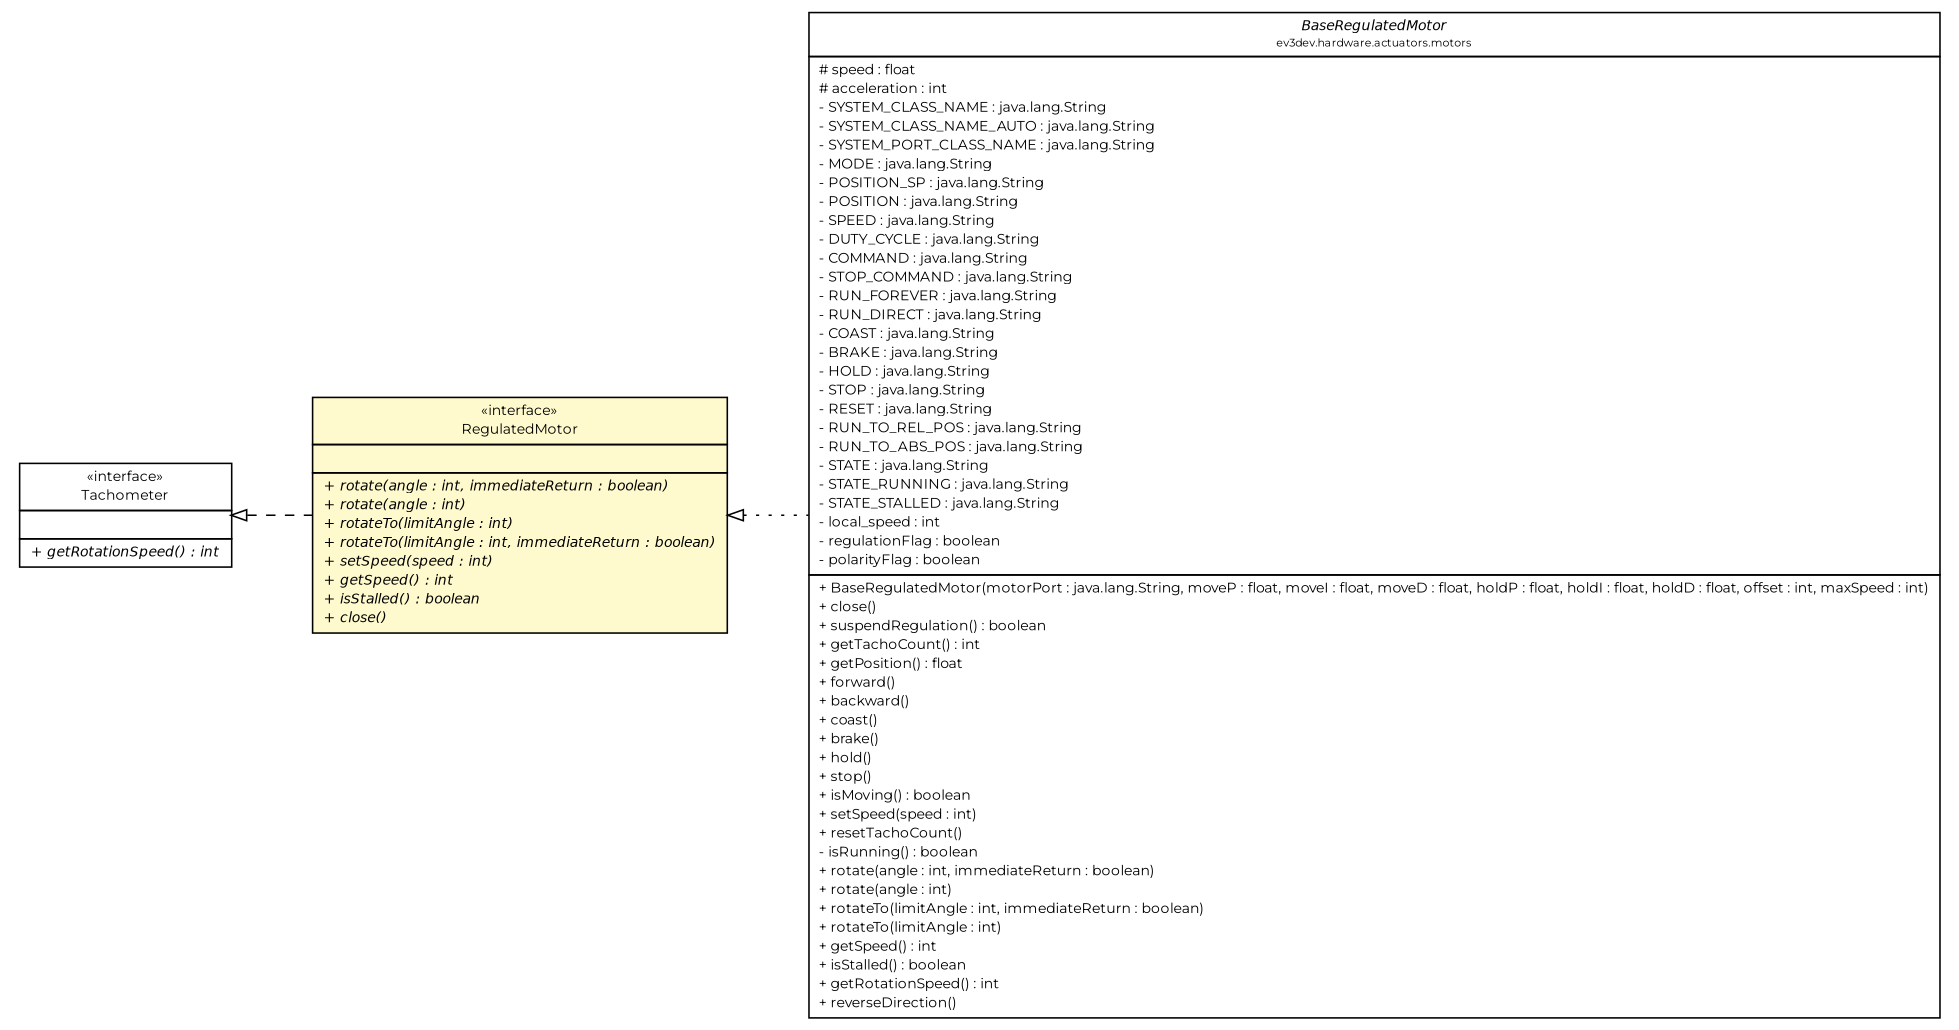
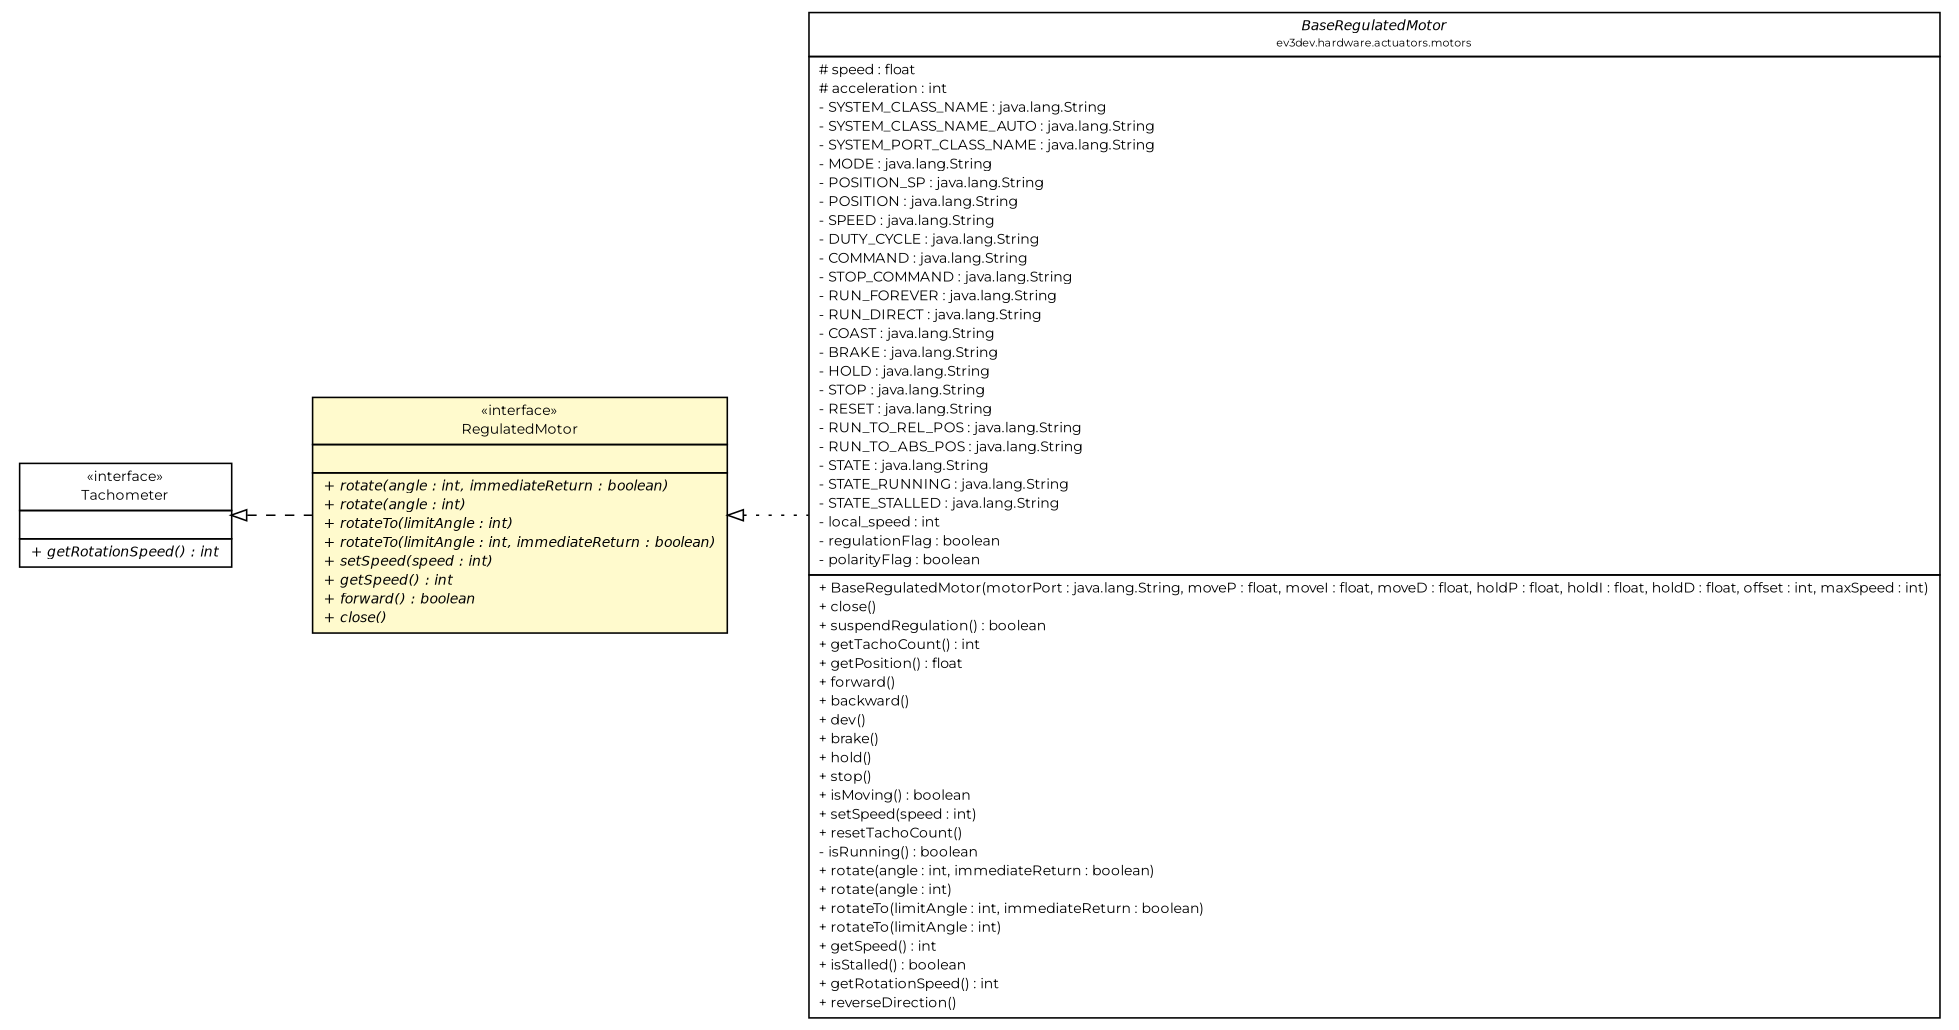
  digraph {
    fontname=Montserrat
    nodesep=0.25
    rankdir=LR
    ranksep=0.5
    node [fontcolor=black fontname=Montserrat fontsize=9.0 shape=plaintext]
    edge [arrowtail=empty dir=back fontname=Montserrat fontsize=10 headport=p labelfontname=Helvetica labelfontsize=10 tailport=p]
-   n1 [label=<<table title="ev3dev.hardware.actuators.motors.BaseRegulatedMotor" border="0" cellborder="1" cellspacing="0" cellpadding="2" port="p" href="../../ev3dev/hardware/actuators/motors/BaseRegulatedMotor.html"> 		<tr><td><table border="0" cellspacing="0" cellpadding="1"> <tr><td align="center" balign="center"><font face="Helvetica-Oblique"> BaseRegulatedMotor </font></td></tr> <tr><td align="center" balign="center"><font point-size="7.0"> ev3dev.hardware.actuators.motors </font></td></tr> 		</table></td></tr> 		<tr><td><table border="0" cellspacing="0" cellpadding="1"> <tr><td align="left" balign="left"> # speed : float </td></tr> <tr><td align="left" balign="left"> # acceleration : int </td></tr> <tr><td align="left" balign="left"> - SYSTEM_CLASS_NAME : java.lang.String </td></tr> <tr><td align="left" balign="left"> - SYSTEM_CLASS_NAME_AUTO : java.lang.String </td></tr> <tr><td align="left" balign="left"> - SYSTEM_PORT_CLASS_NAME : java.lang.String </td></tr> <tr><td align="left" balign="left"> - MODE : java.lang.String </td></tr> <tr><td align="left" balign="left"> - POSITION_SP : java.lang.String </td></tr> <tr><td align="left" balign="left"> - POSITION : java.lang.String </td></tr> <tr><td align="left" balign="left"> - SPEED : java.lang.String </td></tr> <tr><td align="left" balign="left"> - DUTY_CYCLE : java.lang.String </td></tr> <tr><td align="left" balign="left"> - COMMAND : java.lang.String </td></tr> <tr><td align="left" balign="left"> - STOP_COMMAND : java.lang.String </td></tr> <tr><td align="left" balign="left"> - RUN_FOREVER : java.lang.String </td></tr> <tr><td align="left" balign="left"> - RUN_DIRECT : java.lang.String </td></tr> <tr><td align="left" balign="left"> - COAST : java.lang.String </td></tr> <tr><td align="left" balign="left"> - BRAKE : java.lang.String </td></tr> <tr><td align="left" balign="left"> - HOLD : java.lang.String </td></tr> <tr><td align="left" balign="left"> - STOP : java.lang.String </td></tr> <tr><td align="left" balign="left"> - RESET : java.lang.String </td></tr> <tr><td align="left" balign="left"> - RUN_TO_REL_POS : java.lang.String </td></tr> <tr><td align="left" balign="left"> - RUN_TO_ABS_POS : java.lang.String </td></tr> <tr><td align="left" balign="left"> - STATE : java.lang.String </td></tr> <tr><td align="left" balign="left"> - STATE_RUNNING : java.lang.String </td></tr> <tr><td align="left" balign="left"> - STATE_STALLED : java.lang.String </td></tr> <tr><td align="left" balign="left"> - local_speed : int </td></tr> <tr><td align="left" balign="left"> - regulationFlag : boolean </td></tr> <tr><td align="left" balign="left"> - polarityFlag : boolean </td></tr> 		</table></td></tr> 		<tr><td><table border="0" cellspacing="0" cellpadding="1"> <tr><td align="left" balign="left"> + BaseRegulatedMotor(motorPort : java.lang.String, moveP : float, moveI : float, moveD : float, holdP : float, holdI : float, holdD : float, offset : int, maxSpeed : int) </td></tr> <tr><td align="left" balign="left"> + close() </td></tr> <tr><td align="left" balign="left"> + suspendRegulation() : boolean </td></tr> <tr><td align="left" balign="left"> + getTachoCount() : int </td></tr> <tr><td align="left" balign="left"> + getPosition() : float </td></tr> <tr><td align="left" balign="left"> + forward() </td></tr> <tr><td align="left" balign="left"> + backward() </td></tr> <tr><td align="left" balign="left"> + coast() </td></tr> <tr><td align="left" balign="left"> + brake() </td></tr> <tr><td align="left" balign="left"> + hold() </td></tr> <tr><td align="left" balign="left"> + stop() </td></tr> <tr><td align="left" balign="left"> + isMoving() : boolean </td></tr> <tr><td align="left" balign="left"> + setSpeed(speed : int) </td></tr> <tr><td align="left" balign="left"> + resetTachoCount() </td></tr> <tr><td align="left" balign="left"> - isRunning() : boolean </td></tr> <tr><td align="left" balign="left"> + rotate(angle : int, immediateReturn : boolean) </td></tr> <tr><td align="left" balign="left"> + rotate(angle : int) </td></tr> <tr><td align="left" balign="left"> + rotateTo(limitAngle : int, immediateReturn : boolean) </td></tr> <tr><td align="left" balign="left"> + rotateTo(limitAngle : int) </td></tr> <tr><td align="left" balign="left"> + getSpeed() : int </td></tr> <tr><td align="left" balign="left"> + isStalled() : boolean </td></tr> <tr><td align="left" balign="left"> + getRotationSpeed() : int </td></tr> <tr><td align="left" balign="left"> + reverseDirection() </td></tr> 		</table></td></tr> 		</table>>]
-   n2 [label=<<table title="lejos.robotics.RegulatedMotor" border="0" cellborder="1" cellspacing="0" cellpadding="2" port="p" bgcolor="lemonChiffon" href="./RegulatedMotor.html"> 		<tr><td><table border="0" cellspacing="0" cellpadding="1"> <tr><td align="center" balign="center"> &#171;interface&#187; </td></tr> <tr><td align="center" balign="center"> RegulatedMotor </td></tr> 		</table></td></tr> 		<tr><td><table border="0" cellspacing="0" cellpadding="1"> <tr><td align="left" balign="left">  </td></tr> 		</table></td></tr> 		<tr><td><table border="0" cellspacing="0" cellpadding="1"> <tr><td align="left" balign="left"><font face="Helvetica-Oblique" point-size="9.0"> + rotate(angle : int, immediateReturn : boolean) </font></td></tr> <tr><td align="left" balign="left"><font face="Helvetica-Oblique" point-size="9.0"> + rotate(angle : int) </font></td></tr> <tr><td align="left" balign="left"><font face="Helvetica-Oblique" point-size="9.0"> + rotateTo(limitAngle : int) </font></td></tr> <tr><td align="left" balign="left"><font face="Helvetica-Oblique" point-size="9.0"> + rotateTo(limitAngle : int, immediateReturn : boolean) </font></td></tr> <tr><td align="left" balign="left"><font face="Helvetica-Oblique" point-size="9.0"> + setSpeed(speed : int) </font></td></tr> <tr><td align="left" balign="left"><font face="Helvetica-Oblique" point-size="9.0"> + getSpeed() : int </font></td></tr> <tr><td align="left" balign="left"><font face="Helvetica-Oblique" point-size="9.0"> + isStalled() : boolean </font></td></tr> <tr><td align="left" balign="left"><font face="Helvetica-Oblique" point-size="9.0"> + close() </font></td></tr> 		</table></td></tr> 		</table>>]
+   n1 [label=<<table title="ev3dev.hardware.actuators.motors.BaseRegulatedMotor" border="0" cellborder="1" cellspacing="0" cellpadding="2" port="p" href="../../ev3dev/hardware/actuators/motors/BaseRegulatedMotor.html"> 		<tr><td><table border="0" cellspacing="0" cellpadding="1"> <tr><td align="center" balign="center"><font face="Helvetica-Oblique"> BaseRegulatedMotor </font></td></tr> <tr><td align="center" balign="center"><font point-size="7.0"> ev3dev.hardware.actuators.motors </font></td></tr> 		</table></td></tr> 		<tr><td><table border="0" cellspacing="0" cellpadding="1"> <tr><td align="left" balign="left"> # speed : float </td></tr> <tr><td align="left" balign="left"> # acceleration : int </td></tr> <tr><td align="left" balign="left"> - SYSTEM_CLASS_NAME : java.lang.String </td></tr> <tr><td align="left" balign="left"> - SYSTEM_CLASS_NAME_AUTO : java.lang.String </td></tr> <tr><td align="left" balign="left"> - SYSTEM_PORT_CLASS_NAME : java.lang.String </td></tr> <tr><td align="left" balign="left"> - MODE : java.lang.String </td></tr> <tr><td align="left" balign="left"> - POSITION_SP : java.lang.String </td></tr> <tr><td align="left" balign="left"> - POSITION : java.lang.String </td></tr> <tr><td align="left" balign="left"> - SPEED : java.lang.String </td></tr> <tr><td align="left" balign="left"> - DUTY_CYCLE : java.lang.String </td></tr> <tr><td align="left" balign="left"> - COMMAND : java.lang.String </td></tr> <tr><td align="left" balign="left"> - STOP_COMMAND : java.lang.String </td></tr> <tr><td align="left" balign="left"> - RUN_FOREVER : java.lang.String </td></tr> <tr><td align="left" balign="left"> - RUN_DIRECT : java.lang.String </td></tr> <tr><td align="left" balign="left"> - COAST : java.lang.String </td></tr> <tr><td align="left" balign="left"> - BRAKE : java.lang.String </td></tr> <tr><td align="left" balign="left"> - HOLD : java.lang.String </td></tr> <tr><td align="left" balign="left"> - STOP : java.lang.String </td></tr> <tr><td align="left" balign="left"> - RESET : java.lang.String </td></tr> <tr><td align="left" balign="left"> - RUN_TO_REL_POS : java.lang.String </td></tr> <tr><td align="left" balign="left"> - RUN_TO_ABS_POS : java.lang.String </td></tr> <tr><td align="left" balign="left"> - STATE : java.lang.String </td></tr> <tr><td align="left" balign="left"> - STATE_RUNNING : java.lang.String </td></tr> <tr><td align="left" balign="left"> - STATE_STALLED : java.lang.String </td></tr> <tr><td align="left" balign="left"> - local_speed : int </td></tr> <tr><td align="left" balign="left"> - regulationFlag : boolean </td></tr> <tr><td align="left" balign="left"> - polarityFlag : boolean </td></tr> 		</table></td></tr> 		<tr><td><table border="0" cellspacing="0" cellpadding="1"> <tr><td align="left" balign="left"> + BaseRegulatedMotor(motorPort : java.lang.String, moveP : float, moveI : float, moveD : float, holdP : float, holdI : float, holdD : float, offset : int, maxSpeed : int) </td></tr> <tr><td align="left" balign="left"> + close() </td></tr> <tr><td align="left" balign="left"> + suspendRegulation() : boolean </td></tr> <tr><td align="left" balign="left"> + getTachoCount() : int </td></tr> <tr><td align="left" balign="left"> + getPosition() : float </td></tr> <tr><td align="left" balign="left"> + forward() </td></tr> <tr><td align="left" balign="left"> + backward() </td></tr> <tr><td align="left" balign="left"> + dev() </td></tr> <tr><td align="left" balign="left"> + brake() </td></tr> <tr><td align="left" balign="left"> + hold() </td></tr> <tr><td align="left" balign="left"> + stop() </td></tr> <tr><td align="left" balign="left"> + isMoving() : boolean </td></tr> <tr><td align="left" balign="left"> + setSpeed(speed : int) </td></tr> <tr><td align="left" balign="left"> + resetTachoCount() </td></tr> <tr><td align="left" balign="left"> - isRunning() : boolean </td></tr> <tr><td align="left" balign="left"> + rotate(angle : int, immediateReturn : boolean) </td></tr> <tr><td align="left" balign="left"> + rotate(angle : int) </td></tr> <tr><td align="left" balign="left"> + rotateTo(limitAngle : int, immediateReturn : boolean) </td></tr> <tr><td align="left" balign="left"> + rotateTo(limitAngle : int) </td></tr> <tr><td align="left" balign="left"> + getSpeed() : int </td></tr> <tr><td align="left" balign="left"> + isStalled() : boolean </td></tr> <tr><td align="left" balign="left"> + getRotationSpeed() : int </td></tr> <tr><td align="left" balign="left"> + reverseDirection() </td></tr> 		</table></td></tr> 		</table>>]
+   n2 [label=<<table title="lejos.robotics.RegulatedMotor" border="0" cellborder="1" cellspacing="0" cellpadding="2" port="p" bgcolor="lemonChiffon" href="./RegulatedMotor.html"> 		<tr><td><table border="0" cellspacing="0" cellpadding="1"> <tr><td align="center" balign="center"> &#171;interface&#187; </td></tr> <tr><td align="center" balign="center"> RegulatedMotor </td></tr> 		</table></td></tr> 		<tr><td><table border="0" cellspacing="0" cellpadding="1"> <tr><td align="left" balign="left">  </td></tr> 		</table></td></tr> 		<tr><td><table border="0" cellspacing="0" cellpadding="1"> <tr><td align="left" balign="left"><font face="Helvetica-Oblique" point-size="9.0"> + rotate(angle : int, immediateReturn : boolean) </font></td></tr> <tr><td align="left" balign="left"><font face="Helvetica-Oblique" point-size="9.0"> + rotate(angle : int) </font></td></tr> <tr><td align="left" balign="left"><font face="Helvetica-Oblique" point-size="9.0"> + rotateTo(limitAngle : int) </font></td></tr> <tr><td align="left" balign="left"><font face="Helvetica-Oblique" point-size="9.0"> + rotateTo(limitAngle : int, immediateReturn : boolean) </font></td></tr> <tr><td align="left" balign="left"><font face="Helvetica-Oblique" point-size="9.0"> + setSpeed(speed : int) </font></td></tr> <tr><td align="left" balign="left"><font face="Helvetica-Oblique" point-size="9.0"> + getSpeed() : int </font></td></tr> <tr><td align="left" balign="left"><font face="Helvetica-Oblique" point-size="9.0"> + forward() : boolean </font></td></tr> <tr><td align="left" balign="left"><font face="Helvetica-Oblique" point-size="9.0"> + close() </font></td></tr> 		</table></td></tr> 		</table>>]
    n3 [label=<<table title="lejos.robotics.Tachometer" border="0" cellborder="1" cellspacing="0" cellpadding="2" port="p" href="./Tachometer.html"> 		<tr><td><table border="0" cellspacing="0" cellpadding="1"> <tr><td align="center" balign="center"> &#171;interface&#187; </td></tr> <tr><td align="center" balign="center"> Tachometer </td></tr> 		</table></td></tr> 		<tr><td><table border="0" cellspacing="0" cellpadding="1"> <tr><td align="left" balign="left">  </td></tr> 		</table></td></tr> 		<tr><td><table border="0" cellspacing="0" cellpadding="1"> <tr><td align="left" balign="left"><font face="Helvetica-Oblique" point-size="9.0"> + getRotationSpeed() : int </font></td></tr> 		</table></td></tr> 		</table>>]
    n2 -> n1 [style=dotted]
    n3 -> n2 [style=dashed]
  }
